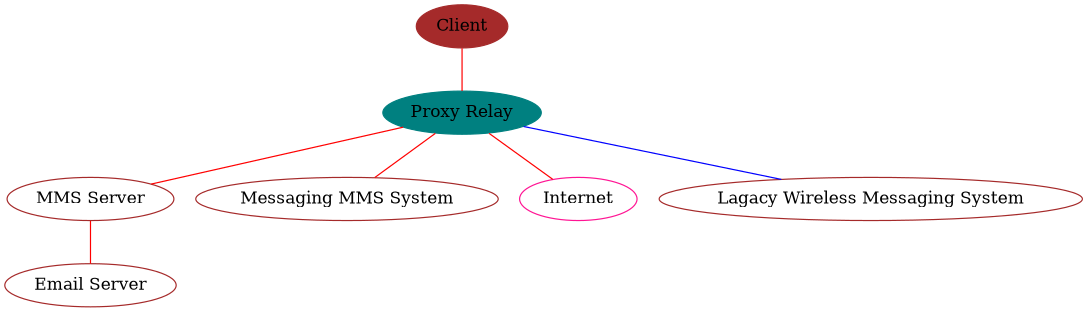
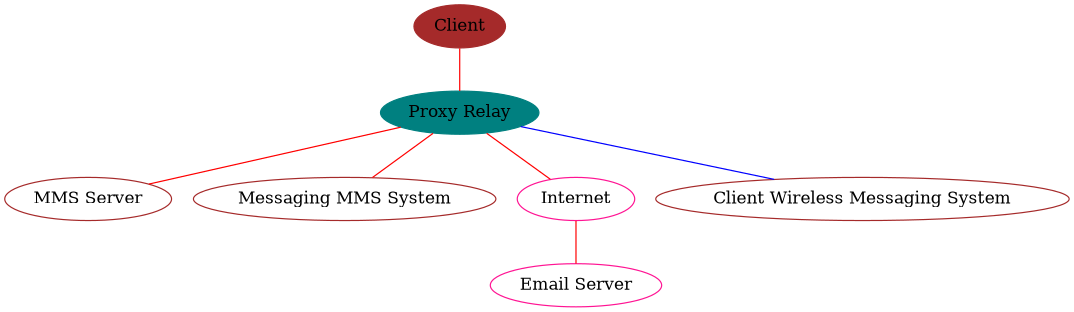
  graph {
    fontsize=24
    splines=true
    node [color=brown]
    edge [color=red]
    Client [style=filled]
    "Proxy Relay" [color=teal style=filled]
    "MMS Server"
    n4 [label="Messaging MMS System"]
    Internet [color=deeppink]
-   "Lagacy Wireless Messaging System"
-   "Email Server"
+   "Lagacy Wireless Messaging System" [label="Client Wireless Messaging System"]
+   "Email Server" [color=deeppink]
    subgraph sub_1 {
      Client
      "Proxy Relay"
    }
    Client -- "Proxy Relay"
    "Proxy Relay" -- "MMS Server"
    "Proxy Relay" -- n4
    "Proxy Relay" -- Internet
    "Proxy Relay" -- "Lagacy Wireless Messaging System" [color=blue]
-   "MMS Server" -- "Email Server"
+   Internet -- "Email Server"
  }
